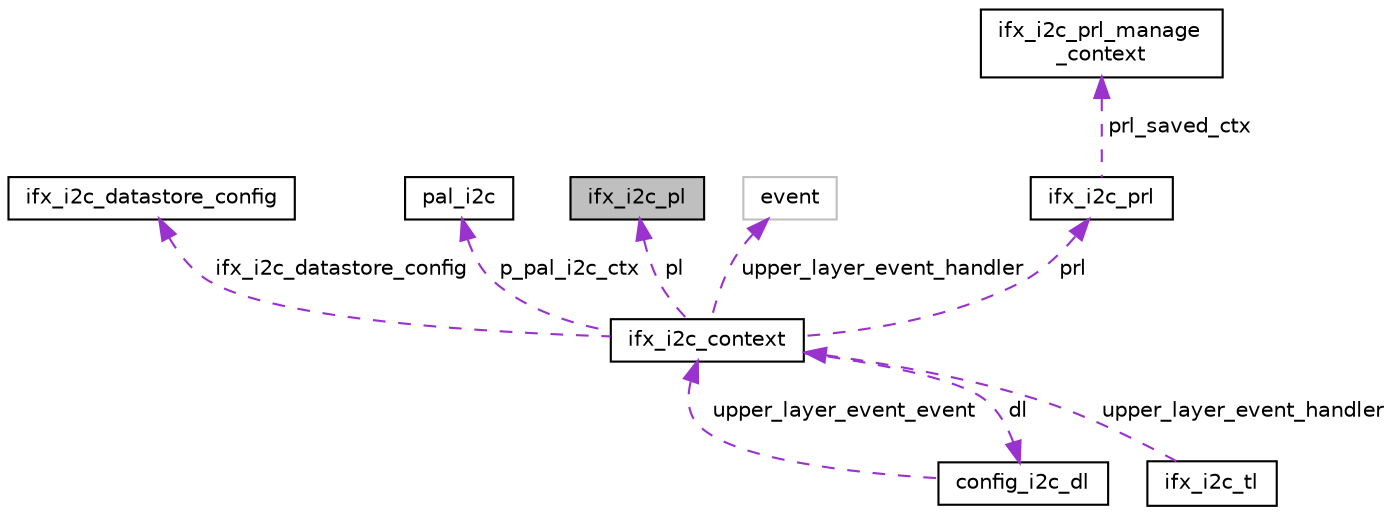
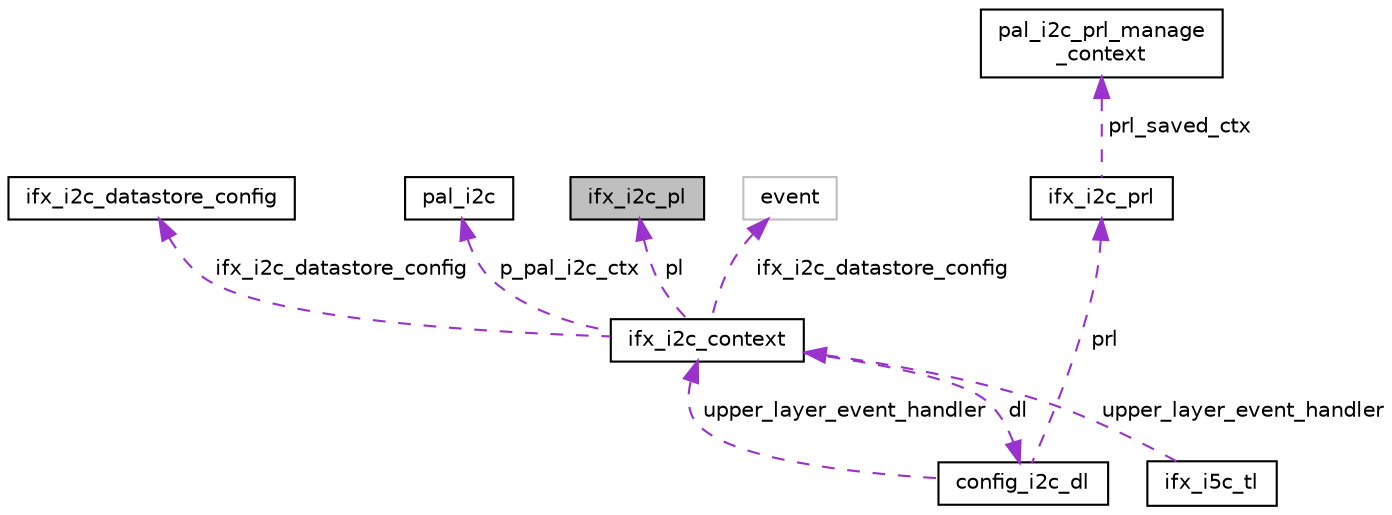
  digraph {
    node [color=black fillcolor=white fontname=Helvetica fontsize=10 shape=record style=filled]
    edge [color=darkorchid3 dir=back fontname=Helvetica fontsize=10 labelfontname=Helvetica labelfontsize=10 style=dashed]
    n1 [fillcolor=grey75 fontcolor=black height=0.2 label=ifx_i2c_pl width=0.4]
    n2 [height=0.2 label=ifx_i2c_context width=0.4]
-   n3 [height=0.2 label=ifx_i2c_tl width=0.4]
+   n3 [height=0.2 label=ifx_i5c_tl width=0.4]
    n4 [height=0.2 label=config_i2c_dl width=0.4]
    n5 [height=0.2 label=ifx_i2c_prl width=0.4]
-   n6 [height=0.2 label="ifx_i2c_prl_manage\l_context" width=0.4]
+   n6 [height=0.2 label="pal_i2c_prl_manage\l_context" width=0.4]
    n7 [color=grey75 height=0.2 label=event width=0.4]
    n8 [height=0.2 label=ifx_i2c_datastore_config width=0.4]
    n9 [height=0.2 label=pal_i2c width=0.4]
    n1 -> n2 [label=" pl"]
    n2 -> n3 [label=" upper_layer_event_handler"]
-   n2 -> n4 [label=" upper_layer_event_event"]
+   n2 -> n4 [label=" upper_layer_event_handler"]
    n4 -> n2 [label=" dl"]
-   n5 -> n2 [label=" prl"]
+   n5 -> n4 [label=" prl"]
    n6 -> n5 [label=" prl_saved_ctx"]
-   n7 -> n2 [label=" upper_layer_event_handler"]
+   n7 -> n2 [label=" ifx_i2c_datastore_config"]
    n8 -> n2 [label=" ifx_i2c_datastore_config"]
    n9 -> n2 [label=" p_pal_i2c_ctx"]
  }
